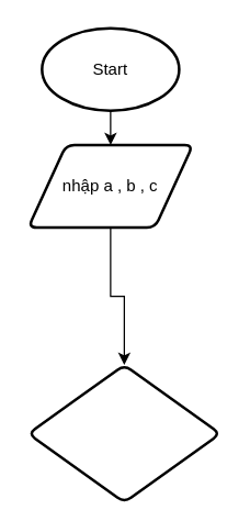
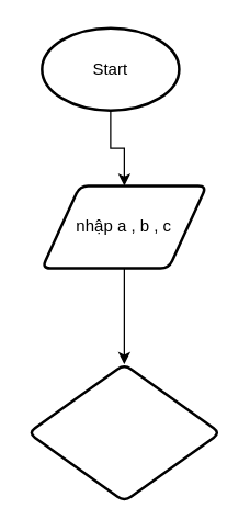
  <mxCell id="0" />
  <mxCell id="1" parent="0" />
  <mxCell id="2" value="" style="edgeStyle=orthogonalEdgeStyle;rounded=0;orthogonalLoop=1;jettySize=auto;html=1;" edge="1" parent="1" source="3" target="5"><mxGeometry relative="1" as="geometry" /></mxCell>
  <mxCell id="3" value="Start" style="strokeWidth=2;html=1;shape=mxgraph.flowchart.start_1;whiteSpace=wrap;" vertex="1" parent="1"><mxGeometry x="30" y="20" width="100" height="60" as="geometry" /></mxCell>
  <mxCell id="4" value="" style="edgeStyle=orthogonalEdgeStyle;rounded=0;orthogonalLoop=1;jettySize=auto;html=1;" edge="1" parent="1" source="5" target="6"><mxGeometry relative="1" as="geometry" /></mxCell>
- <mxCell id="5" value="nhập a , b , c" style="shape=parallelogram;html=1;strokeWidth=2;perimeter=parallelogramPerimeter;whiteSpace=wrap;rounded=1;arcSize=12;size=0.23;" vertex="1" parent="1"><mxGeometry x="20" y="105" width="120" height="60" as="geometry" /></mxCell>
+ <mxCell id="5" value="nhập a , b , c" style="shape=parallelogram;html=1;strokeWidth=2;perimeter=parallelogramPerimeter;whiteSpace=wrap;rounded=1;arcSize=12;size=0.23;" vertex="1" parent="1"><mxGeometry x="30" y="135" width="120" height="60" as="geometry" /></mxCell>
  <mxCell id="6" value="" style="rhombus;whiteSpace=wrap;html=1;strokeWidth=2;rounded=1;arcSize=12;" vertex="1" parent="1"><mxGeometry x="20" y="265" width="140" height="100" as="geometry" /></mxCell>
